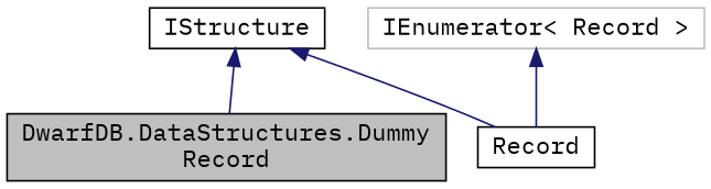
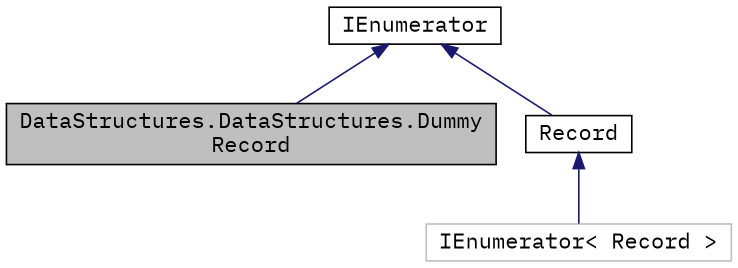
  digraph {
    fontname="IBM Plex Mono"
    node [color=black fillcolor=white fontname="IBM Plex Mono" fontsize=14 shape=record style=filled]
    edge [color=midnightblue dir=back fontname="IBM Plex Mono" fontsize=14 labelfontname=Helvetica labelfontsize=14 style=solid]
-   n1 [fillcolor=grey75 fontcolor=black height=0.2 label="DwarfDB.DataStructures.Dummy\lRecord" width=0.4]
+   n1 [fillcolor=grey75 fontcolor=black height=0.2 label="DataStructures.DataStructures.Dummy\lRecord" width=0.4]
    n2 [height=0.2 label=Record width=0.4]
-   n3 [height=0.2 label=IStructure width=0.4]
+   n3 [height=0.2 label=IEnumerator width=0.4]
    n4 [color=grey75 height=0.2 label="IEnumerator\< Record \>" width=0.4]
    n3 -> n1
    n3 -> n2
-   n4 -> n2
+   n2 -> n4
  }
